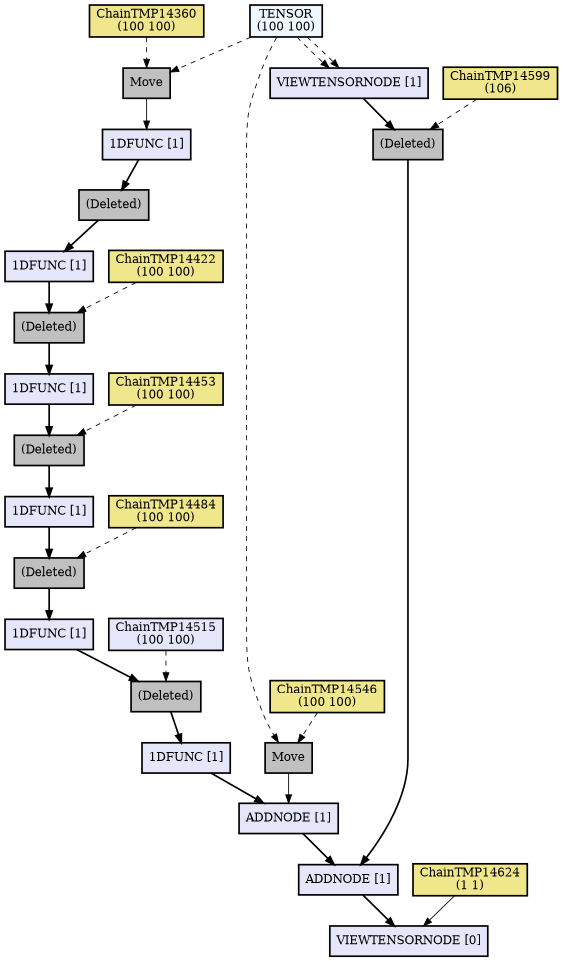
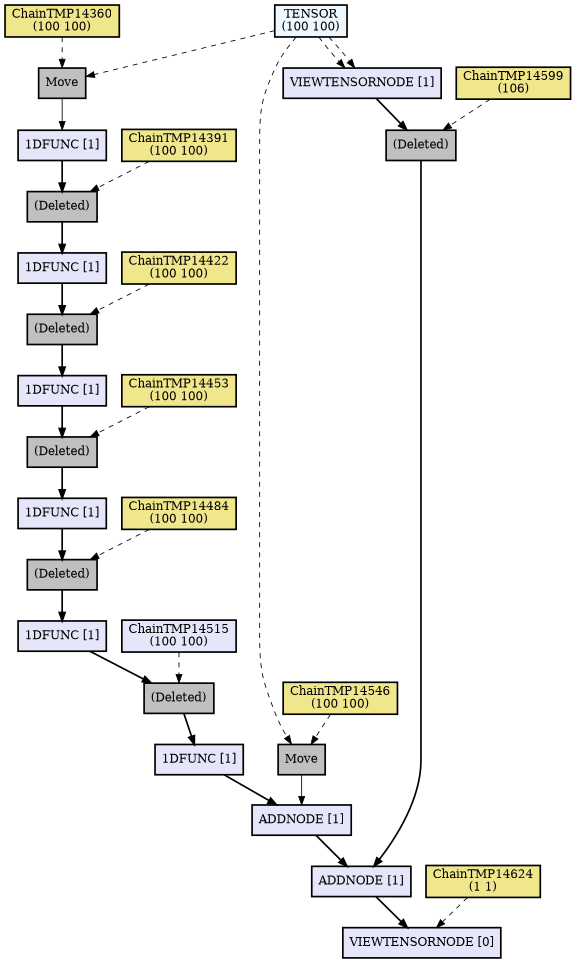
  digraph {
    node [color=black fillcolor="#e6e6fa" penwidth=2 shape=box style="filled, solid"]
    n1 [fillcolor="#f0f8ff" label="TENSOR\n(100 100)"]
    n2 [fillcolor=gray label=Move]
    n3 [fillcolor=gray label=Move]
    n4 [label="VIEWTENSORNODE [1]"]
    n5 [label="1DFUNC [1]"]
    n6 [label="ADDNODE [1]"]
    n7 [fillcolor=gray label="(Deleted)"]
    n8 [fillcolor="#f0e68c" label="ChainTMP14360\n(100 100)"]
    n9 [fillcolor=gray label="(Deleted)"]
    n10 [label="1DFUNC [1]"]
+   n11 [fillcolor="#f0e68c" label="ChainTMP14391\n(100 100)"]
    n12 [fillcolor=gray label="(Deleted)"]
    n13 [label="1DFUNC [1]"]
    n14 [fillcolor="#f0e68c" label="ChainTMP14422\n(100 100)"]
    n15 [fillcolor=gray label="(Deleted)"]
    n16 [label="1DFUNC [1]"]
    n17 [fillcolor="#f0e68c" label="ChainTMP14453\n(100 100)"]
    n18 [fillcolor=gray label="(Deleted)"]
    n19 [label="1DFUNC [1]"]
    n20 [fillcolor="#f0e68c" label="ChainTMP14484\n(100 100)"]
    n21 [fillcolor=gray label="(Deleted)"]
    n22 [label="1DFUNC [1]"]
    n23 [label="ChainTMP14515\n(100 100)"]
    n24 [label="ADDNODE [1]"]
    n25 [fillcolor="#f0e68c" label="ChainTMP14546\n(100 100)"]
    n26 [label="VIEWTENSORNODE [0]"]
    n27 [fillcolor="#f0e68c" label="ChainTMP14599\n(106)"]
    n28 [fillcolor="#f0e68c" label="ChainTMP14624\n(1 1)"]
    n1 -> n2 [style=dashed]
    n1 -> n3 [style=dashed]
    n1 -> n4 [style=dashed]
    n1 -> n4 [style=dashed]
    n2 -> n5 [weight=10]
    n3 -> n6 [weight=10]
    n4 -> n7 [penwidth=2]
    n5 -> n9 [penwidth=2]
    n6 -> n24 [penwidth=2]
    n7 -> n24 [penwidth=2]
    n8 -> n2 [style=dashed]
    n9 -> n10 [penwidth=2]
    n10 -> n12 [penwidth=2]
+   n11 -> n9 [style=dashed]
    n12 -> n13 [penwidth=2]
    n13 -> n15 [penwidth=2]
    n14 -> n12 [style=dashed]
    n15 -> n16 [penwidth=2]
    n16 -> n18 [penwidth=2]
    n17 -> n15 [style=dashed]
    n18 -> n19 [penwidth=2]
    n19 -> n21 [penwidth=2]
    n20 -> n18 [style=dashed]
    n21 -> n22 [penwidth=2]
    n22 -> n6 [penwidth=2]
    n23 -> n21 [style=dashed]
    n24 -> n26 [penwidth=2]
    n25 -> n3 [style=dashed]
    n27 -> n7 [style=dashed]
-   n28 -> n26 [style=solid]
+   n28 -> n26 [style=dashed]
  }
